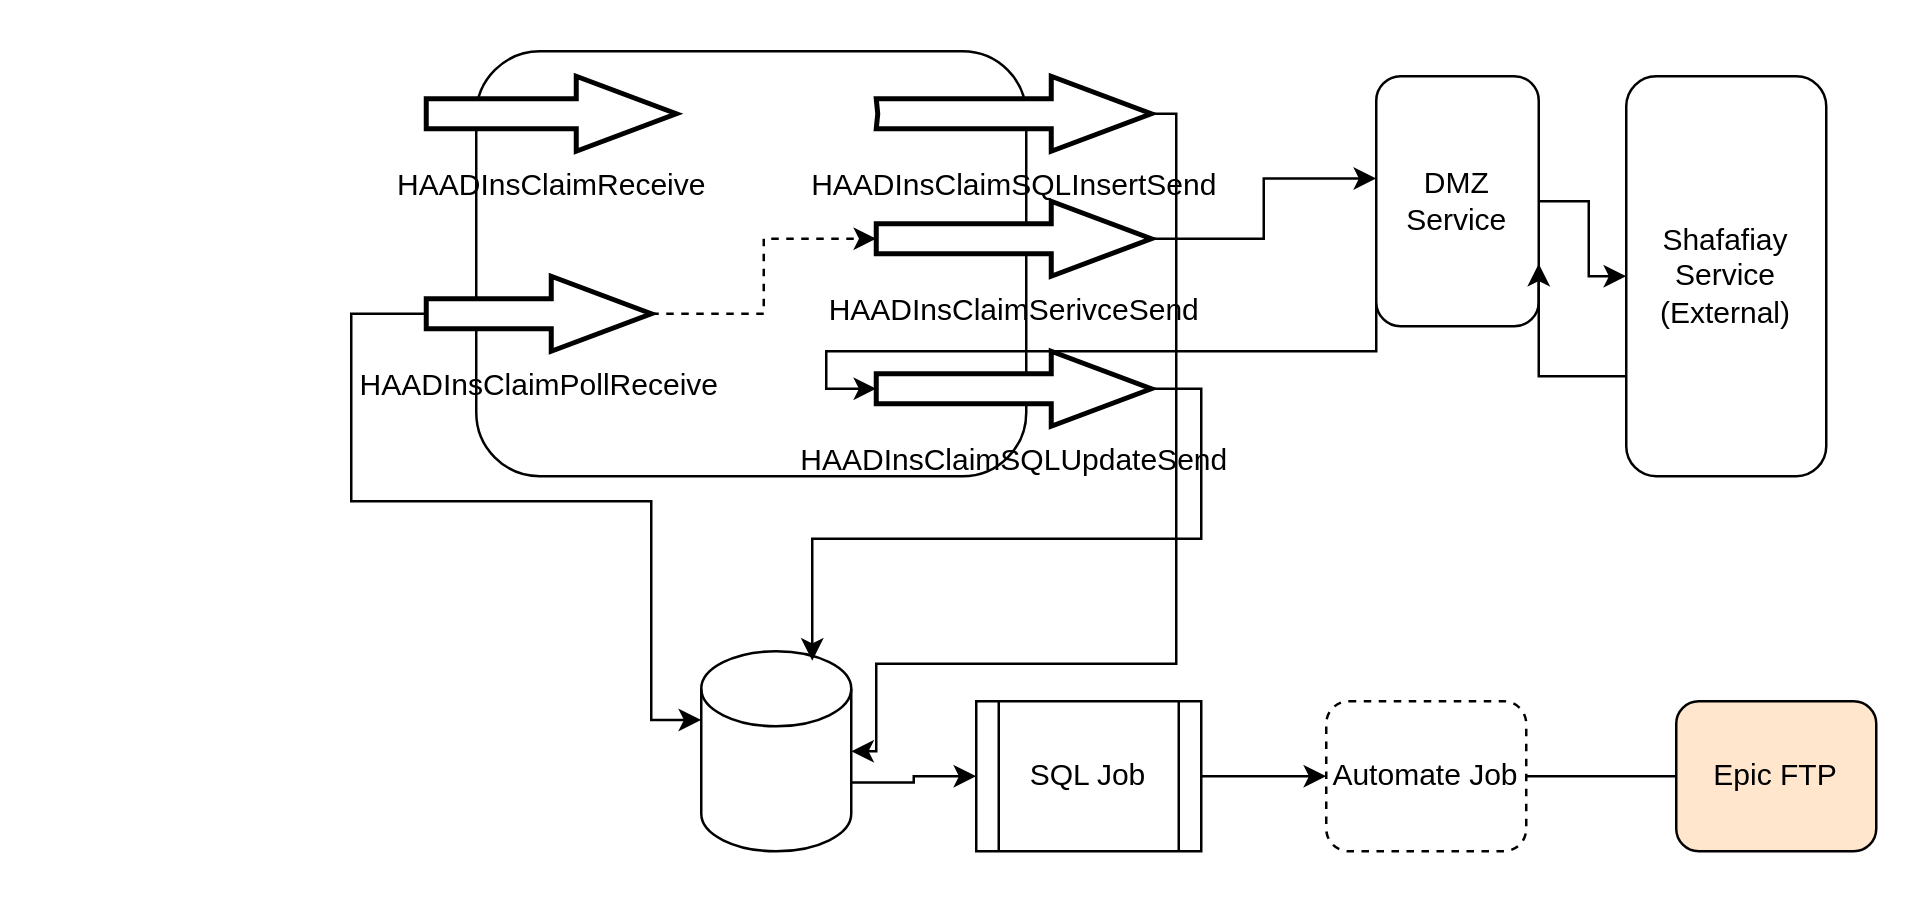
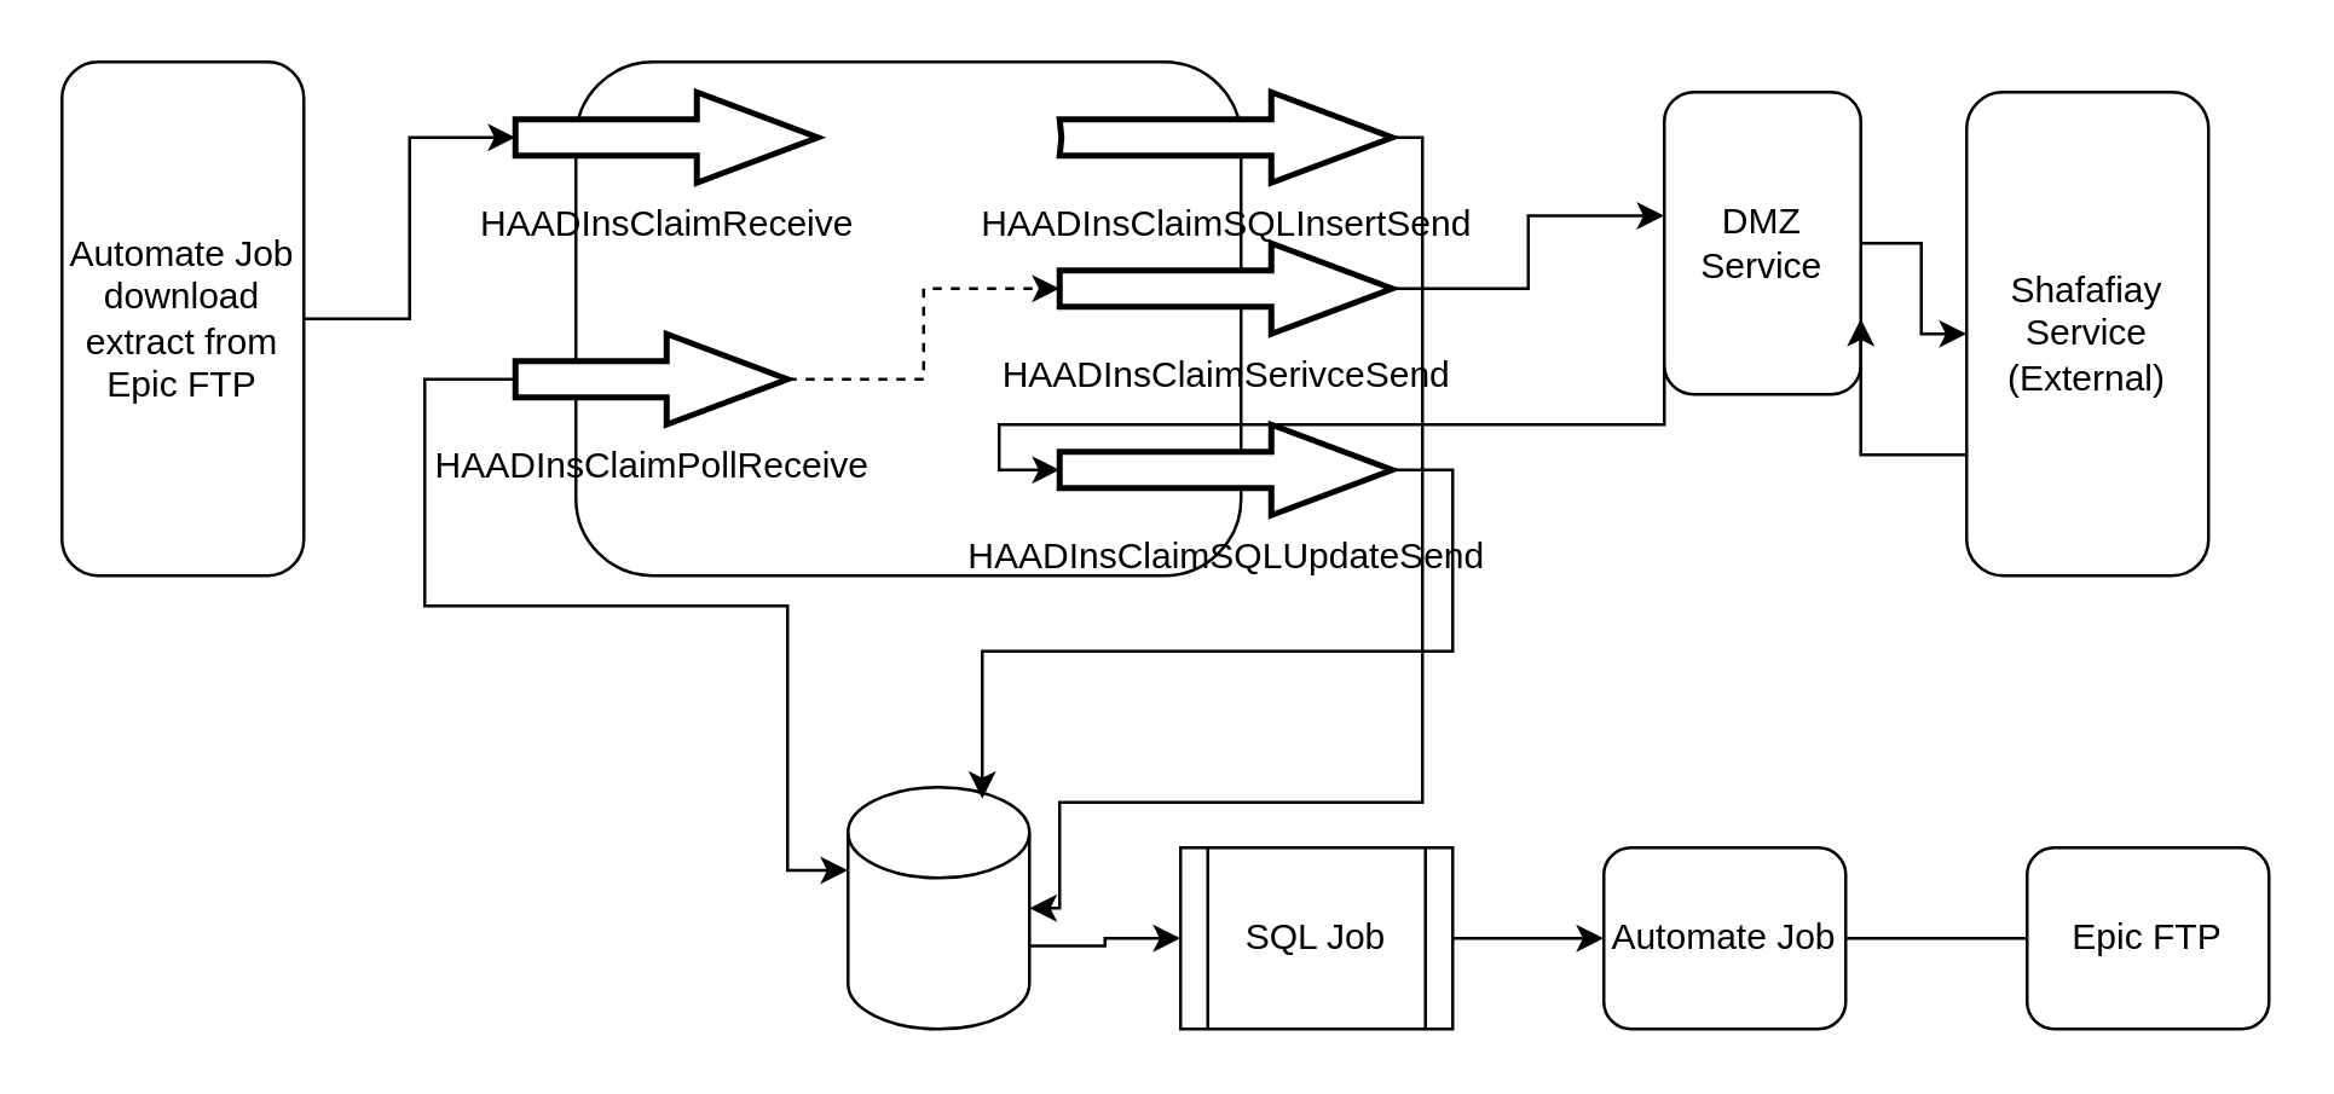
  <mxCell id="0" />
  <mxCell id="1" parent="0" />
  <mxCell id="2" style="edgeStyle=orthogonalEdgeStyle;rounded=0;orthogonalLoop=1;jettySize=auto;html=1;exitX=1;exitY=0;exitDx=0;exitDy=52.5;exitPerimeter=0;entryX=0;entryY=0.5;entryDx=0;entryDy=0;" parent="1" source="3" target="18" edge="1"><mxGeometry relative="1" as="geometry" /></mxCell>
  <mxCell id="3" value="" style="shape=cylinder3;whiteSpace=wrap;html=1;boundedLbl=1;backgroundOutline=1;size=15;" parent="1" vertex="1"><mxGeometry x="280" y="260" width="60" height="80" as="geometry" /></mxCell>
  <mxCell id="4" value="" style="rounded=1;whiteSpace=wrap;html=1;" parent="1" vertex="1"><mxGeometry x="190" y="20" width="220" height="170" as="geometry" /></mxCell>
  <mxCell id="5" style="edgeStyle=orthogonalEdgeStyle;rounded=0;orthogonalLoop=1;jettySize=auto;html=1;exitX=1;exitY=0.5;exitDx=0;exitDy=0;exitPerimeter=0;" parent="1" source="6" edge="1"><mxGeometry relative="1" as="geometry"><mxPoint x="340" y="300" as="targetPoint" /><Array as="points"><mxPoint x="470" y="45" /><mxPoint x="470" y="265" /><mxPoint x="350" y="265" /><mxPoint x="350" y="300" /></Array></mxGeometry></mxCell>
  <mxCell id="6" value="HAADInsClaimSQLInsertSend" style="verticalLabelPosition=bottom;verticalAlign=top;html=1;strokeWidth=2;shape=mxgraph.arrows2.arrow;dy=0.6;dx=40;notch=0.6;rotation=0;" parent="1" vertex="1"><mxGeometry x="350" y="30" width="110" height="30" as="geometry" /></mxCell>
  <mxCell id="7" value="HAADInsClaimReceive" style="verticalLabelPosition=bottom;verticalAlign=top;html=1;strokeWidth=2;shape=mxgraph.arrows2.arrow;dy=0.6;dx=40;notch=0;" parent="1" vertex="1"><mxGeometry x="170" y="30" width="100" height="30" as="geometry" /></mxCell>
  <mxCell id="8" style="edgeStyle=orthogonalEdgeStyle;rounded=0;orthogonalLoop=1;jettySize=auto;html=1;exitX=1;exitY=0.5;exitDx=0;exitDy=0;exitPerimeter=0;entryX=0;entryY=0.409;entryDx=0;entryDy=0;entryPerimeter=0;" parent="1" source="9" target="14" edge="1"><mxGeometry relative="1" as="geometry" /></mxCell>
  <mxCell id="9" value="HAADInsClaimSerivceSend" style="verticalLabelPosition=bottom;verticalAlign=top;html=1;strokeWidth=2;shape=mxgraph.arrows2.arrow;dy=0.6;dx=40;notch=0;" parent="1" vertex="1"><mxGeometry x="350" y="80" width="110" height="30" as="geometry" /></mxCell>
  <mxCell id="10" style="edgeStyle=orthogonalEdgeStyle;rounded=0;orthogonalLoop=1;jettySize=auto;html=1;exitX=1;exitY=0.5;exitDx=0;exitDy=0;exitPerimeter=0;entryX=0.74;entryY=0.048;entryDx=0;entryDy=0;entryPerimeter=0;" edge="1" parent="1" source="11" target="3"><mxGeometry relative="1" as="geometry" /></mxCell>
  <mxCell id="11" value="HAADInsClaimSQLUpdateSend" style="verticalLabelPosition=bottom;verticalAlign=top;html=1;strokeWidth=2;shape=mxgraph.arrows2.arrow;dy=0.6;dx=40;notch=0;" parent="1" vertex="1"><mxGeometry x="350" y="140" width="110" height="30" as="geometry" /></mxCell>
  <mxCell id="12" style="edgeStyle=orthogonalEdgeStyle;rounded=0;orthogonalLoop=1;jettySize=auto;html=1;exitX=1;exitY=0.5;exitDx=0;exitDy=0;entryX=0;entryY=0.5;entryDx=0;entryDy=0;" parent="1" source="14" target="16" edge="1"><mxGeometry relative="1" as="geometry" /></mxCell>
  <mxCell id="13" style="edgeStyle=orthogonalEdgeStyle;rounded=0;orthogonalLoop=1;jettySize=auto;html=1;exitX=0;exitY=0.75;exitDx=0;exitDy=0;entryX=0;entryY=0.5;entryDx=0;entryDy=0;entryPerimeter=0;" edge="1" parent="1" source="14" target="11"><mxGeometry relative="1" as="geometry"><Array as="points"><mxPoint x="550" y="140" /><mxPoint x="330" y="140" /><mxPoint x="330" y="155" /></Array></mxGeometry></mxCell>
  <mxCell id="14" value="DMZ Service" style="rounded=1;whiteSpace=wrap;html=1;" parent="1" vertex="1"><mxGeometry x="550" y="30" width="65" height="100" as="geometry" /></mxCell>
  <mxCell id="15" style="edgeStyle=orthogonalEdgeStyle;rounded=0;orthogonalLoop=1;jettySize=auto;html=1;exitX=0;exitY=0.75;exitDx=0;exitDy=0;entryX=1;entryY=0.75;entryDx=0;entryDy=0;" parent="1" source="16" target="14" edge="1"><mxGeometry relative="1" as="geometry"><Array as="points"><mxPoint x="660" y="150" /><mxPoint x="660" y="150" /></Array></mxGeometry></mxCell>
  <mxCell id="16" value="Shafafiay Service (External)" style="rounded=1;whiteSpace=wrap;html=1;" parent="1" vertex="1"><mxGeometry x="650" y="30" width="80" height="160" as="geometry" /></mxCell>
  <mxCell id="17" style="edgeStyle=orthogonalEdgeStyle;rounded=0;orthogonalLoop=1;jettySize=auto;html=1;entryX=0;entryY=0.5;entryDx=0;entryDy=0;" parent="1" source="18" target="20" edge="1"><mxGeometry relative="1" as="geometry" /></mxCell>
  <mxCell id="18" value="SQL Job" style="shape=process;whiteSpace=wrap;html=1;backgroundOutline=1;" parent="1" vertex="1"><mxGeometry x="390" y="280" width="90" height="60" as="geometry" /></mxCell>
  <mxCell id="19" style="edgeStyle=orthogonalEdgeStyle;rounded=0;orthogonalLoop=1;jettySize=auto;html=1;exitX=1;exitY=0.5;exitDx=0;exitDy=0;entryX=0;entryY=0.5;entryDx=0;entryDy=0;endArrow=none;" parent="1" source="20" target="21" edge="1"><mxGeometry relative="1" as="geometry" /></mxCell>
- <mxCell id="20" value="Automate Job" style="rounded=1;whiteSpace=wrap;html=1;dashed=1;" parent="1" vertex="1"><mxGeometry x="530" y="280" width="80" height="60" as="geometry" /></mxCell>
- <mxCell id="21" value="Epic FTP" style="rounded=1;whiteSpace=wrap;html=1;fillColor=#ffe6cc;" parent="1" vertex="1"><mxGeometry x="670" y="280" width="80" height="60" as="geometry" /></mxCell>
+ <mxCell id="20" value="Automate Job" style="rounded=1;whiteSpace=wrap;html=1;" parent="1" vertex="1"><mxGeometry x="530" y="280" width="80" height="60" as="geometry" /></mxCell>
+ <mxCell id="21" value="Epic FTP" style="rounded=1;whiteSpace=wrap;html=1;" parent="1" vertex="1"><mxGeometry x="670" y="280" width="80" height="60" as="geometry" /></mxCell>
  <mxCell id="22" style="edgeStyle=orthogonalEdgeStyle;rounded=0;orthogonalLoop=1;jettySize=auto;html=1;exitX=1;exitY=0.5;exitDx=0;exitDy=0;exitPerimeter=0;entryX=0;entryY=0.5;entryDx=0;entryDy=0;entryPerimeter=0;dashed=1;" edge="1" parent="1" source="24" target="9"><mxGeometry relative="1" as="geometry" /></mxCell>
  <mxCell id="23" style="edgeStyle=orthogonalEdgeStyle;rounded=0;orthogonalLoop=1;jettySize=auto;html=1;entryX=0;entryY=0;entryDx=0;entryDy=27.5;entryPerimeter=0;" edge="1" parent="1" source="24" target="3"><mxGeometry relative="1" as="geometry"><Array as="points"><mxPoint x="140" y="125" /><mxPoint x="140" y="200" /><mxPoint x="260" y="200" /><mxPoint x="260" y="288" /></Array></mxGeometry></mxCell>
  <mxCell id="24" value="HAADInsClaimPollReceive" style="verticalLabelPosition=bottom;verticalAlign=top;html=1;strokeWidth=2;shape=mxgraph.arrows2.arrow;dy=0.6;dx=40;notch=0;" vertex="1" parent="1"><mxGeometry x="170" y="110" width="90" height="30" as="geometry" /></mxCell>
+ <mxCell id="25" style="edgeStyle=orthogonalEdgeStyle;rounded=0;orthogonalLoop=1;jettySize=auto;html=1;exitX=1;exitY=0.5;exitDx=0;exitDy=0;entryX=0;entryY=0.5;entryDx=0;entryDy=0;entryPerimeter=0;" edge="1" parent="1" source="26" target="7"><mxGeometry relative="1" as="geometry" /></mxCell>
+ <mxCell id="26" value="Automate Job download extract from Epic FTP" style="rounded=1;whiteSpace=wrap;html=1;" vertex="1" parent="1"><mxGeometry x="20" y="20" width="80" height="170" as="geometry" /></mxCell>
